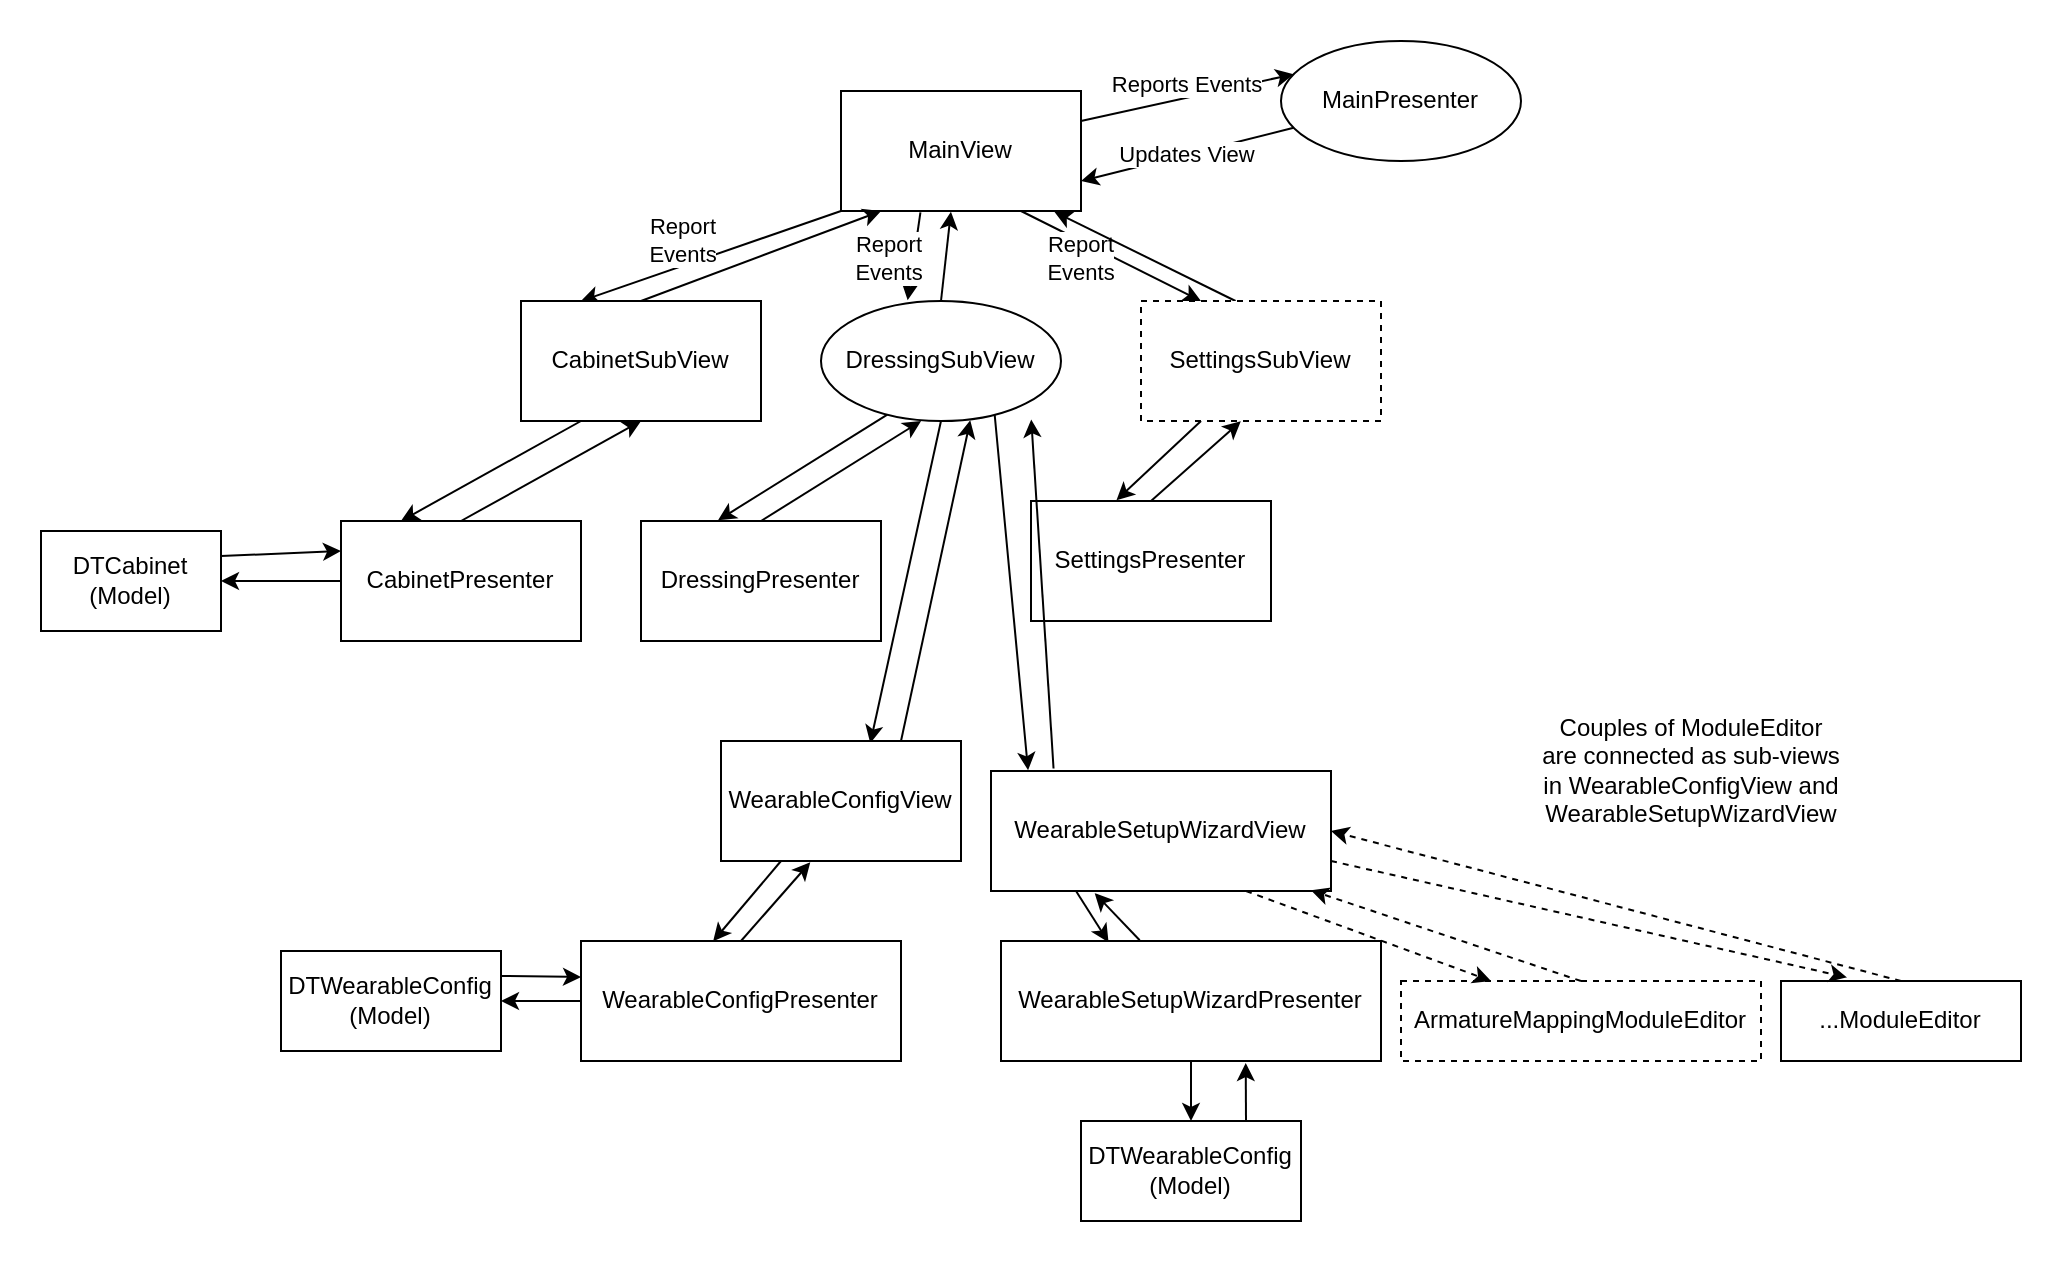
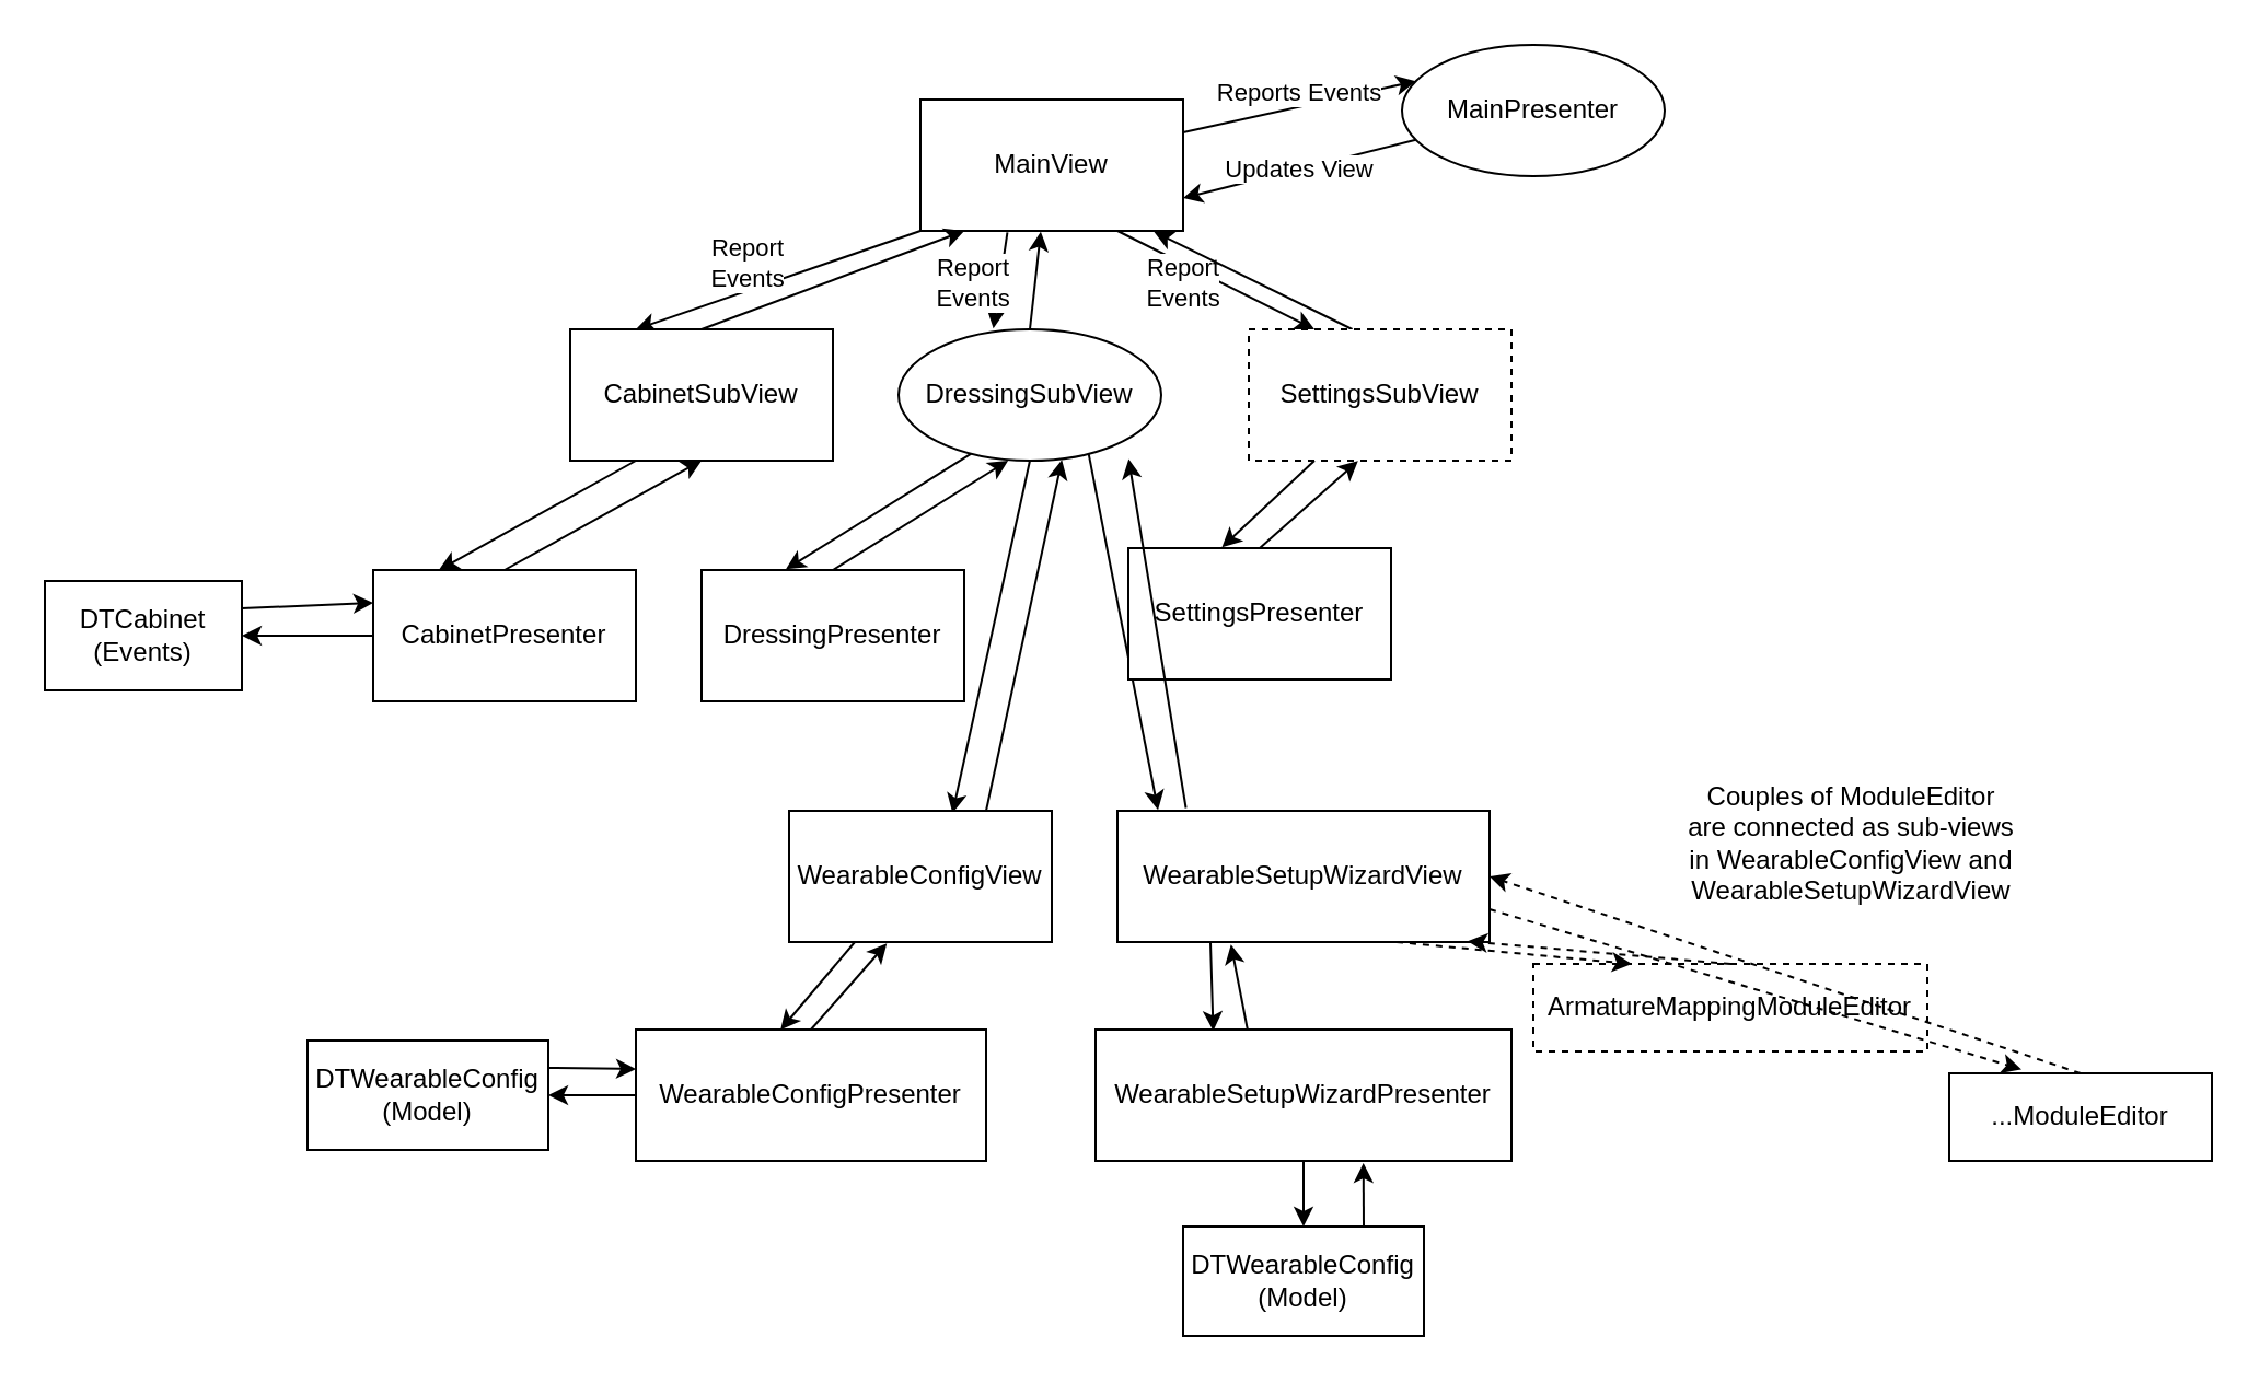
  <mxCell id="0" />
  <mxCell id="1" parent="0" />
  <mxCell id="2" value="Report&lt;br&gt;Events" style="edgeStyle=none;rounded=0;orthogonalLoop=1;jettySize=auto;html=1;exitX=0;exitY=1;exitDx=0;exitDy=0;entryX=0.25;entryY=0;entryDx=0;entryDy=0;" edge="1" parent="1" source="8" target="13"><mxGeometry x="0.147" y="-12" relative="1" as="geometry"><mxPoint as="offset" /></mxGeometry></mxCell>
  <mxCell id="3" value="Report&lt;br&gt;Events" style="edgeStyle=none;rounded=0;orthogonalLoop=1;jettySize=auto;html=1;exitX=0.331;exitY=1.011;exitDx=0;exitDy=0;entryX=0.361;entryY=-0.006;entryDx=0;entryDy=0;entryPerimeter=0;exitPerimeter=0;" edge="1" parent="1" source="8" target="18"><mxGeometry x="0.123" y="-12" relative="1" as="geometry"><mxPoint as="offset" /></mxGeometry></mxCell>
  <mxCell id="4" style="edgeStyle=none;rounded=0;orthogonalLoop=1;jettySize=auto;html=1;exitX=0.75;exitY=1;exitDx=0;exitDy=0;entryX=0.25;entryY=0;entryDx=0;entryDy=0;" edge="1" parent="1" source="8" target="21"><mxGeometry relative="1" as="geometry" /></mxCell>
  <mxCell id="5" value="Report&lt;br&gt;Events" style="edgeLabel;html=1;align=center;verticalAlign=middle;resizable=0;points=[];" vertex="1" connectable="0" parent="4"><mxGeometry x="0.097" y="1" relative="1" as="geometry"><mxPoint x="-20" as="offset" /></mxGeometry></mxCell>
  <mxCell id="6" style="edgeStyle=none;rounded=0;orthogonalLoop=1;jettySize=auto;html=1;exitX=1;exitY=0.25;exitDx=0;exitDy=0;entryX=0;entryY=0.25;entryDx=0;entryDy=0;" edge="1" parent="1" source="8" target="10"><mxGeometry relative="1" as="geometry" /></mxCell>
  <mxCell id="7" value="Reports Events" style="edgeLabel;html=1;align=center;verticalAlign=middle;resizable=0;points=[];" vertex="1" connectable="0" parent="6"><mxGeometry x="0.148" y="-2" relative="1" as="geometry"><mxPoint x="-8" y="-7" as="offset" /></mxGeometry></mxCell>
  <mxCell id="8" value="MainView" style="rounded=0;whiteSpace=wrap;html=1;" vertex="1" parent="1"><mxGeometry x="420" y="45" width="120" height="60" as="geometry" /></mxCell>
  <mxCell id="9" value="Updates View" style="edgeStyle=none;rounded=0;orthogonalLoop=1;jettySize=auto;html=1;exitX=0;exitY=0.75;exitDx=0;exitDy=0;entryX=1;entryY=0.75;entryDx=0;entryDy=0;" edge="1" parent="1" source="10" target="8"><mxGeometry relative="1" as="geometry" /></mxCell>
  <mxCell id="10" value="MainPresenter" style="ellipse;whiteSpace=wrap;html=1;" vertex="1" parent="1"><mxGeometry x="640" y="20" width="120" height="60" as="geometry" /></mxCell>
  <mxCell id="11" style="edgeStyle=none;rounded=0;orthogonalLoop=1;jettySize=auto;html=1;exitX=0.5;exitY=0;exitDx=0;exitDy=0;entryX=0.167;entryY=1;entryDx=0;entryDy=0;entryPerimeter=0;" edge="1" parent="1" source="13" target="8"><mxGeometry relative="1" as="geometry" /></mxCell>
  <mxCell id="12" style="edgeStyle=none;rounded=0;orthogonalLoop=1;jettySize=auto;html=1;exitX=0.25;exitY=1;exitDx=0;exitDy=0;entryX=0.25;entryY=0;entryDx=0;entryDy=0;" edge="1" parent="1" source="13" target="24"><mxGeometry relative="1" as="geometry" /></mxCell>
  <mxCell id="13" value="CabinetSubView" style="rounded=0;whiteSpace=wrap;html=1;" vertex="1" parent="1"><mxGeometry x="260" y="150" width="120" height="60" as="geometry" /></mxCell>
  <mxCell id="14" style="edgeStyle=none;rounded=0;orthogonalLoop=1;jettySize=auto;html=1;exitX=0.5;exitY=0;exitDx=0;exitDy=0;entryX=0.458;entryY=1.006;entryDx=0;entryDy=0;entryPerimeter=0;" edge="1" parent="1" source="18" target="8"><mxGeometry relative="1" as="geometry" /></mxCell>
  <mxCell id="15" style="edgeStyle=none;rounded=0;orthogonalLoop=1;jettySize=auto;html=1;exitX=0.25;exitY=1;exitDx=0;exitDy=0;entryX=0.321;entryY=-0.006;entryDx=0;entryDy=0;entryPerimeter=0;" edge="1" parent="1" source="18" target="26"><mxGeometry relative="1" as="geometry" /></mxCell>
  <mxCell id="16" style="edgeStyle=none;rounded=0;orthogonalLoop=1;jettySize=auto;html=1;exitX=0.5;exitY=1;exitDx=0;exitDy=0;entryX=0.622;entryY=0.018;entryDx=0;entryDy=0;entryPerimeter=0;" edge="1" parent="1" source="18" target="31"><mxGeometry relative="1" as="geometry" /></mxCell>
  <mxCell id="17" style="edgeStyle=none;rounded=0;orthogonalLoop=1;jettySize=auto;html=1;exitX=0.75;exitY=1;exitDx=0;exitDy=0;entryX=0.109;entryY=-0.006;entryDx=0;entryDy=0;entryPerimeter=0;" edge="1" parent="1" source="18" target="36"><mxGeometry relative="1" as="geometry" /></mxCell>
  <mxCell id="18" value="DressingSubView" style="ellipse;whiteSpace=wrap;html=1;" vertex="1" parent="1"><mxGeometry x="410" y="150" width="120" height="60" as="geometry" /></mxCell>
  <mxCell id="19" style="edgeStyle=none;rounded=0;orthogonalLoop=1;jettySize=auto;html=1;exitX=0.394;exitY=0;exitDx=0;exitDy=0;entryX=0.889;entryY=1.006;entryDx=0;entryDy=0;entryPerimeter=0;exitPerimeter=0;" edge="1" parent="1" source="21" target="8"><mxGeometry relative="1" as="geometry" /></mxCell>
  <mxCell id="20" style="edgeStyle=none;rounded=0;orthogonalLoop=1;jettySize=auto;html=1;exitX=0.25;exitY=1;exitDx=0;exitDy=0;entryX=0.356;entryY=-0.006;entryDx=0;entryDy=0;entryPerimeter=0;" edge="1" parent="1" source="21" target="28"><mxGeometry relative="1" as="geometry" /></mxCell>
  <mxCell id="21" value="SettingsSubView" style="rounded=0;whiteSpace=wrap;html=1;dashed=1;" vertex="1" parent="1"><mxGeometry x="570" y="150" width="120" height="60" as="geometry" /></mxCell>
  <mxCell id="22" style="edgeStyle=none;rounded=0;orthogonalLoop=1;jettySize=auto;html=1;exitX=0.5;exitY=0;exitDx=0;exitDy=0;entryX=0.5;entryY=1;entryDx=0;entryDy=0;" edge="1" parent="1" source="24" target="13"><mxGeometry relative="1" as="geometry" /></mxCell>
  <mxCell id="23" style="edgeStyle=none;rounded=0;orthogonalLoop=1;jettySize=auto;html=1;exitX=0;exitY=0.5;exitDx=0;exitDy=0;entryX=1;entryY=0.5;entryDx=0;entryDy=0;" edge="1" parent="1" source="24" target="49"><mxGeometry relative="1" as="geometry" /></mxCell>
  <mxCell id="24" value="CabinetPresenter" style="rounded=0;whiteSpace=wrap;html=1;" vertex="1" parent="1"><mxGeometry x="170" y="260" width="120" height="60" as="geometry" /></mxCell>
  <mxCell id="25" style="edgeStyle=none;rounded=0;orthogonalLoop=1;jettySize=auto;html=1;exitX=0.5;exitY=0;exitDx=0;exitDy=0;entryX=0.417;entryY=1;entryDx=0;entryDy=0;entryPerimeter=0;" edge="1" parent="1" source="26" target="18"><mxGeometry relative="1" as="geometry" /></mxCell>
  <mxCell id="26" value="DressingPresenter" style="rounded=0;whiteSpace=wrap;html=1;" vertex="1" parent="1"><mxGeometry x="320" y="260" width="120" height="60" as="geometry" /></mxCell>
  <mxCell id="27" style="edgeStyle=none;rounded=0;orthogonalLoop=1;jettySize=auto;html=1;exitX=0.5;exitY=0;exitDx=0;exitDy=0;entryX=0.416;entryY=1.002;entryDx=0;entryDy=0;entryPerimeter=0;" edge="1" parent="1" source="28" target="21"><mxGeometry relative="1" as="geometry" /></mxCell>
  <mxCell id="28" value="SettingsPresenter" style="rounded=0;whiteSpace=wrap;html=1;" vertex="1" parent="1"><mxGeometry x="515" y="250" width="120" height="60" as="geometry" /></mxCell>
  <mxCell id="29" style="edgeStyle=none;rounded=0;orthogonalLoop=1;jettySize=auto;html=1;exitX=0.75;exitY=0;exitDx=0;exitDy=0;entryX=0.622;entryY=0.994;entryDx=0;entryDy=0;entryPerimeter=0;" edge="1" parent="1" source="31" target="18"><mxGeometry relative="1" as="geometry" /></mxCell>
  <mxCell id="30" style="edgeStyle=none;rounded=0;orthogonalLoop=1;jettySize=auto;html=1;exitX=0.25;exitY=1;exitDx=0;exitDy=0;entryX=0.413;entryY=0.002;entryDx=0;entryDy=0;entryPerimeter=0;" edge="1" parent="1" source="31" target="39"><mxGeometry relative="1" as="geometry" /></mxCell>
  <mxCell id="31" value="WearableConfigView" style="rounded=0;whiteSpace=wrap;html=1;" vertex="1" parent="1"><mxGeometry x="360" y="370" width="120" height="60" as="geometry" /></mxCell>
  <mxCell id="32" style="edgeStyle=none;rounded=0;orthogonalLoop=1;jettySize=auto;html=1;exitX=0.184;exitY=-0.021;exitDx=0;exitDy=0;entryX=0.876;entryY=0.987;entryDx=0;entryDy=0;entryPerimeter=0;exitPerimeter=0;" edge="1" parent="1" source="36" target="18"><mxGeometry relative="1" as="geometry" /></mxCell>
  <mxCell id="33" style="edgeStyle=none;rounded=0;orthogonalLoop=1;jettySize=auto;html=1;exitX=0.25;exitY=1;exitDx=0;exitDy=0;entryX=0.283;entryY=0.01;entryDx=0;entryDy=0;entryPerimeter=0;" edge="1" parent="1" source="36" target="42"><mxGeometry relative="1" as="geometry" /></mxCell>
  <mxCell id="34" style="edgeStyle=none;rounded=0;orthogonalLoop=1;jettySize=auto;html=1;exitX=0.75;exitY=1;exitDx=0;exitDy=0;entryX=0.25;entryY=0;entryDx=0;entryDy=0;dashed=1;" edge="1" parent="1" source="36" target="44"><mxGeometry relative="1" as="geometry" /></mxCell>
  <mxCell id="35" style="edgeStyle=none;rounded=0;orthogonalLoop=1;jettySize=auto;html=1;exitX=1;exitY=0.75;exitDx=0;exitDy=0;entryX=0.275;entryY=-0.045;entryDx=0;entryDy=0;entryPerimeter=0;dashed=1;" edge="1" parent="1" source="36" target="45"><mxGeometry relative="1" as="geometry" /></mxCell>
- <mxCell id="36" value="WearableSetupWizardView" style="rounded=0;whiteSpace=wrap;html=1;" vertex="1" parent="1"><mxGeometry x="495" y="385" width="170" height="60" as="geometry" /></mxCell>
+ <mxCell id="36" value="WearableSetupWizardView" style="rounded=0;whiteSpace=wrap;html=1;" vertex="1" parent="1"><mxGeometry x="510" y="370" width="170" height="60" as="geometry" /></mxCell>
  <mxCell id="37" style="edgeStyle=none;rounded=0;orthogonalLoop=1;jettySize=auto;html=1;exitX=0.5;exitY=0;exitDx=0;exitDy=0;entryX=0.372;entryY=1.01;entryDx=0;entryDy=0;entryPerimeter=0;" edge="1" parent="1" source="39" target="31"><mxGeometry relative="1" as="geometry" /></mxCell>
  <mxCell id="38" style="edgeStyle=none;rounded=0;orthogonalLoop=1;jettySize=auto;html=1;exitX=0;exitY=0.5;exitDx=0;exitDy=0;entryX=1;entryY=0.5;entryDx=0;entryDy=0;" edge="1" parent="1" source="39" target="51"><mxGeometry relative="1" as="geometry" /></mxCell>
  <mxCell id="39" value="WearableConfigPresenter" style="rounded=0;whiteSpace=wrap;html=1;" vertex="1" parent="1"><mxGeometry x="290" y="470" width="160" height="60" as="geometry" /></mxCell>
  <mxCell id="40" style="edgeStyle=none;rounded=0;orthogonalLoop=1;jettySize=auto;html=1;exitX=0.365;exitY=-0.006;exitDx=0;exitDy=0;entryX=0.305;entryY=1.018;entryDx=0;entryDy=0;entryPerimeter=0;exitPerimeter=0;" edge="1" parent="1" source="42" target="36"><mxGeometry relative="1" as="geometry" /></mxCell>
  <mxCell id="41" style="edgeStyle=none;rounded=0;orthogonalLoop=1;jettySize=auto;html=1;exitX=0.5;exitY=1;exitDx=0;exitDy=0;entryX=0.5;entryY=0;entryDx=0;entryDy=0;" edge="1" parent="1" source="42" target="53"><mxGeometry relative="1" as="geometry" /></mxCell>
  <mxCell id="42" value="WearableSetupWizardPresenter" style="rounded=0;whiteSpace=wrap;html=1;" vertex="1" parent="1"><mxGeometry x="500" y="470" width="190" height="60" as="geometry" /></mxCell>
  <mxCell id="43" style="edgeStyle=none;rounded=0;orthogonalLoop=1;jettySize=auto;html=1;exitX=0.5;exitY=0;exitDx=0;exitDy=0;entryX=0.941;entryY=0.994;entryDx=0;entryDy=0;entryPerimeter=0;dashed=1;" edge="1" parent="1" source="44" target="36"><mxGeometry relative="1" as="geometry" /></mxCell>
- <mxCell id="44" value="ArmatureMappingModuleEditor" style="rounded=0;whiteSpace=wrap;html=1;fillColor=none;gradientColor=none;dashed=1;" vertex="1" parent="1"><mxGeometry x="700" y="490" width="180" height="40" as="geometry" /></mxCell>
+ <mxCell id="44" value="ArmatureMappingModuleEditor" style="rounded=0;whiteSpace=wrap;html=1;fillColor=none;gradientColor=none;dashed=1;" vertex="1" parent="1"><mxGeometry x="700" y="440" width="180" height="40" as="geometry" /></mxCell>
  <mxCell id="45" value="...ModuleEditor" style="rounded=0;whiteSpace=wrap;html=1;fillColor=none;gradientColor=none;dashed=0;" vertex="1" parent="1"><mxGeometry x="890" y="490" width="120" height="40" as="geometry" /></mxCell>
  <mxCell id="46" style="edgeStyle=none;rounded=0;orthogonalLoop=1;jettySize=auto;html=1;exitX=0.5;exitY=0;exitDx=0;exitDy=0;entryX=1;entryY=0.5;entryDx=0;entryDy=0;dashed=1;" edge="1" parent="1" source="45" target="36"><mxGeometry relative="1" as="geometry"><mxPoint x="920.03" y="490" as="sourcePoint" /><mxPoint x="810" y="429.64" as="targetPoint" /></mxGeometry></mxCell>
  <mxCell id="47" value="Couples of ModuleEditor&lt;br&gt;are connected as sub-views&lt;br&gt;in WearableConfigView and&lt;br&gt;WearableSetupWizardView" style="text;html=1;align=center;verticalAlign=middle;resizable=0;points=[];autosize=1;strokeColor=none;fillColor=none;" vertex="1" parent="1"><mxGeometry x="760" y="350" width="170" height="70" as="geometry" /></mxCell>
  <mxCell id="48" style="edgeStyle=none;rounded=0;orthogonalLoop=1;jettySize=auto;html=1;exitX=1;exitY=0.25;exitDx=0;exitDy=0;entryX=0;entryY=0.25;entryDx=0;entryDy=0;" edge="1" parent="1" source="49" target="24"><mxGeometry relative="1" as="geometry" /></mxCell>
- <mxCell id="49" value="DTCabinet&lt;br&gt;(Model)" style="rounded=0;whiteSpace=wrap;html=1;" vertex="1" parent="1"><mxGeometry x="20" y="265" width="90" height="50" as="geometry" /></mxCell>
+ <mxCell id="49" value="DTCabinet&lt;br&gt;(Events)" style="rounded=0;whiteSpace=wrap;html=1;" vertex="1" parent="1"><mxGeometry x="20" y="265" width="90" height="50" as="geometry" /></mxCell>
  <mxCell id="50" style="edgeStyle=none;rounded=0;orthogonalLoop=1;jettySize=auto;html=1;exitX=1;exitY=0.25;exitDx=0;exitDy=0;" edge="1" parent="1" source="51"><mxGeometry relative="1" as="geometry"><mxPoint x="290" y="488" as="targetPoint" /></mxGeometry></mxCell>
  <mxCell id="51" value="DTWearableConfig&lt;br&gt;(Model)" style="rounded=0;whiteSpace=wrap;html=1;" vertex="1" parent="1"><mxGeometry x="140" y="475" width="110" height="50" as="geometry" /></mxCell>
  <mxCell id="52" style="edgeStyle=none;rounded=0;orthogonalLoop=1;jettySize=auto;html=1;exitX=0.75;exitY=0;exitDx=0;exitDy=0;entryX=0.644;entryY=1.017;entryDx=0;entryDy=0;entryPerimeter=0;" edge="1" parent="1" source="53" target="42"><mxGeometry relative="1" as="geometry" /></mxCell>
  <mxCell id="53" value="DTWearableConfig&lt;br&gt;(Model)" style="rounded=0;whiteSpace=wrap;html=1;" vertex="1" parent="1"><mxGeometry x="540" y="560" width="110" height="50" as="geometry" /></mxCell>
